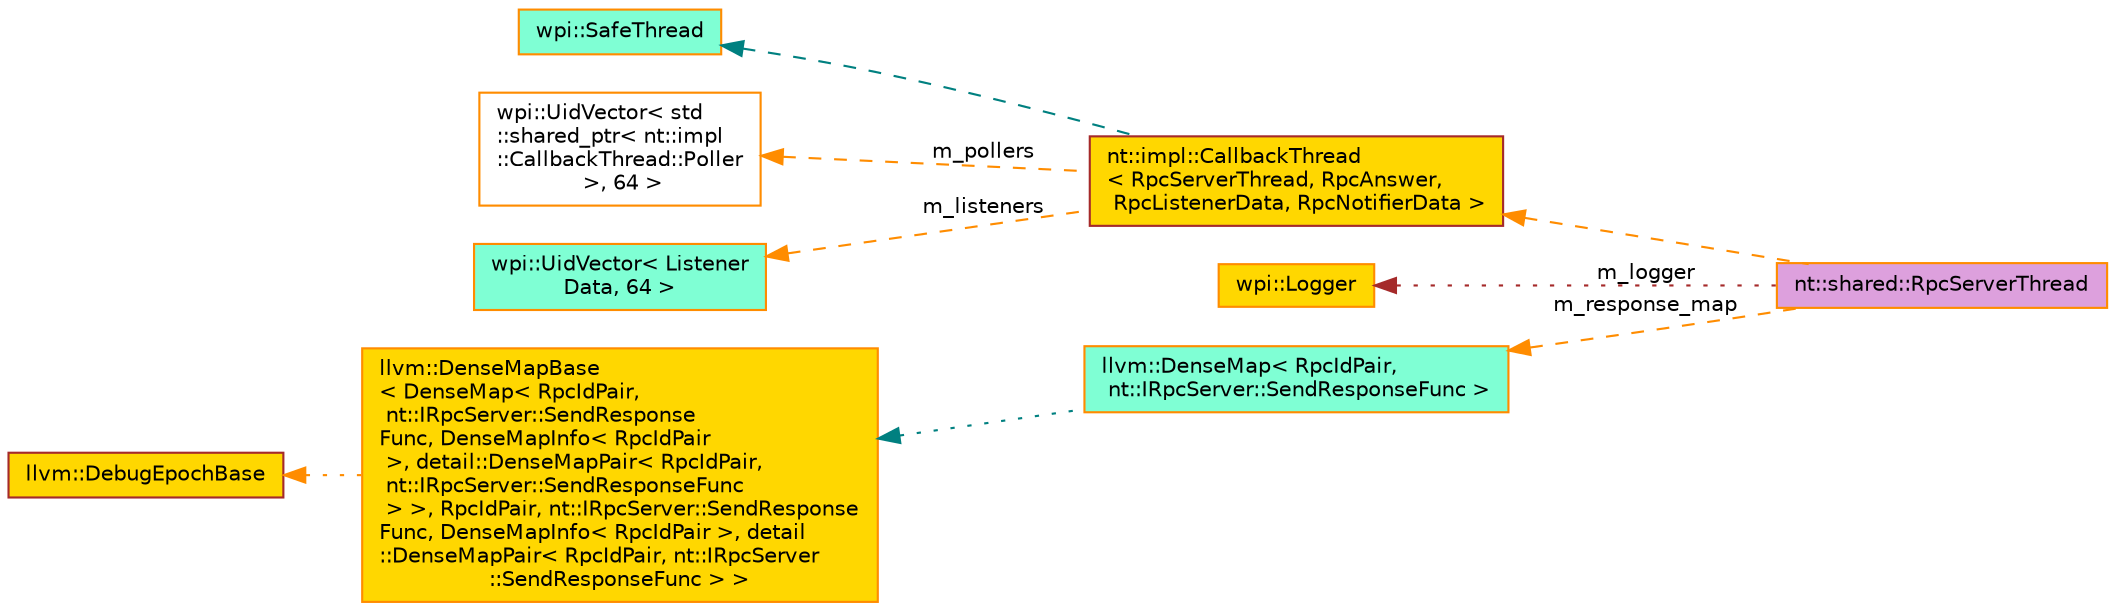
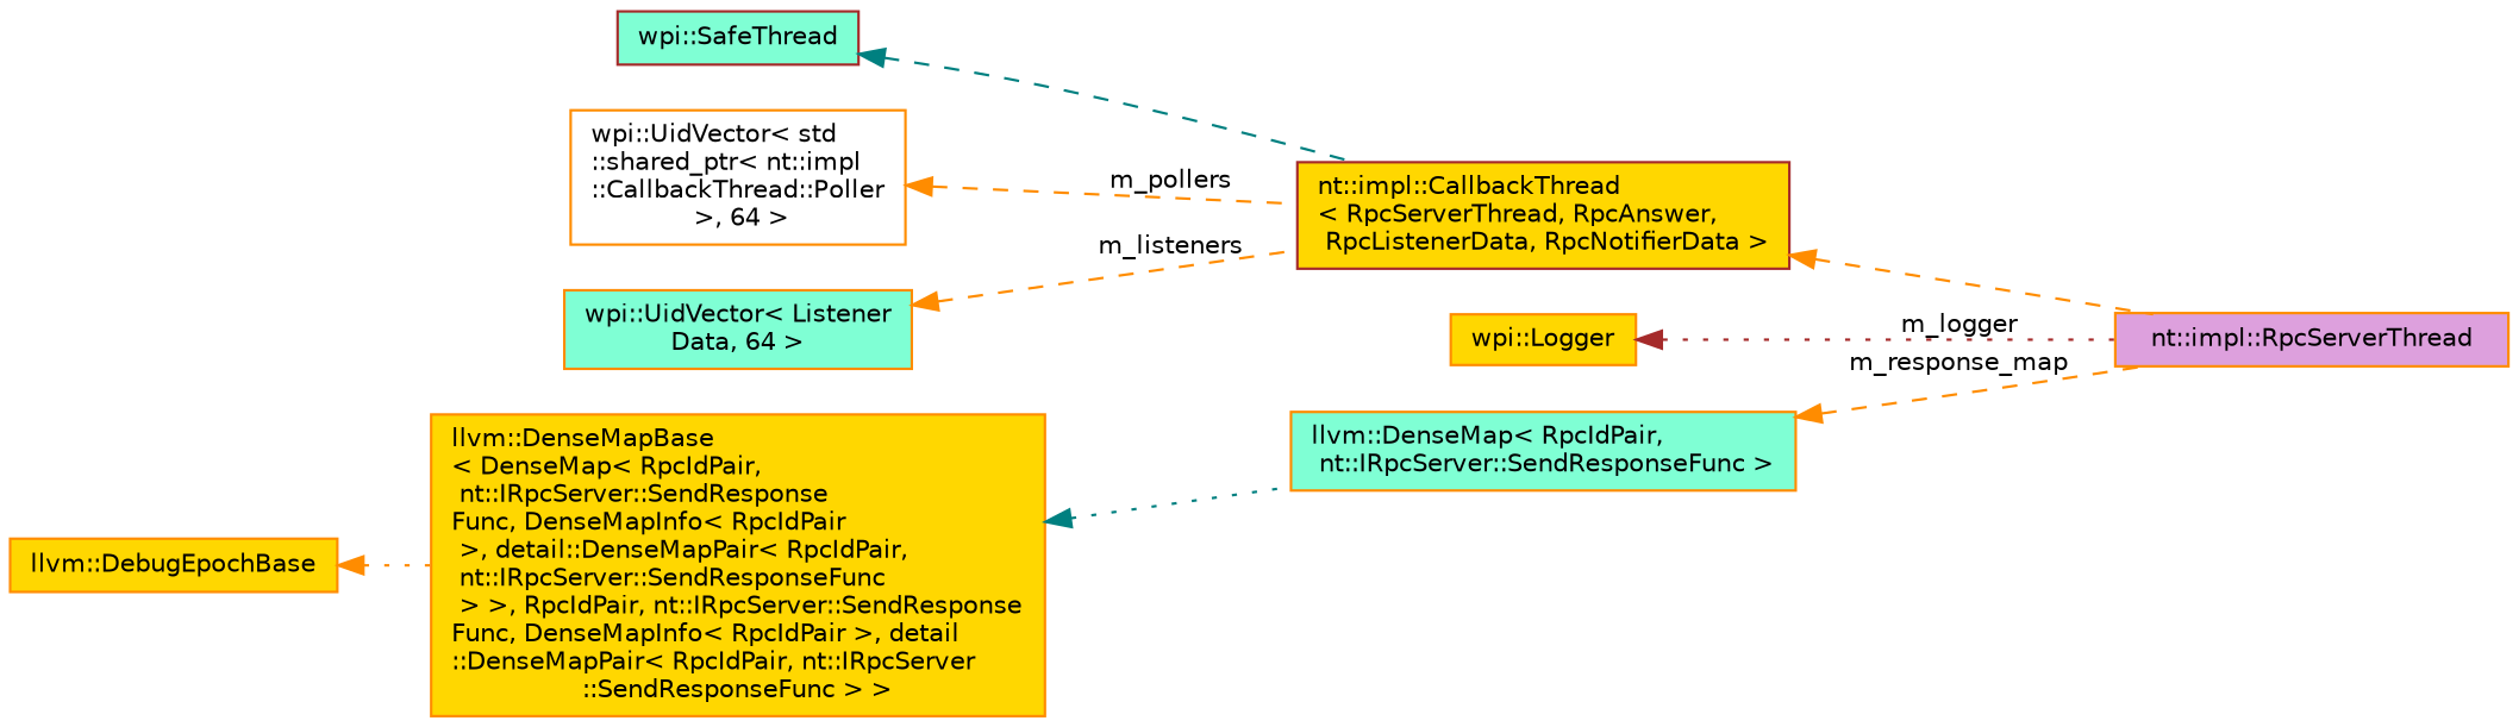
  digraph {
    rankdir=LR
    node [color=darkorange fillcolor=gold fontname=Helvetica fontsize=10 shape=record style=filled]
    edge [color=darkorange dir=back fontname=Helvetica fontsize=10 labelfontname=Helvetica labelfontsize=10 style=dashed]
-   n1 [fillcolor=plum fontcolor=black height=0.2 label="nt::shared::RpcServerThread" width=0.4]
+   n1 [fillcolor=plum fontcolor=black height=0.2 label="nt::impl::RpcServerThread" width=0.4]
    n2 [color=brown height=0.2 label="nt::impl::CallbackThread\l\< RpcServerThread, RpcAnswer,\l RpcListenerData, RpcNotifierData \>" width=0.4]
-   n3 [fillcolor=aquamarine height=0.2 label="wpi::SafeThread" width=0.4]
+   n3 [color=brown fillcolor=aquamarine height=0.2 label="wpi::SafeThread" width=0.4]
    n4 [fillcolor=white height=0.2 label="wpi::UidVector\< std\l::shared_ptr\< nt::impl\l::CallbackThread::Poller\l \>, 64 \>" width=0.4]
    n5 [fillcolor=aquamarine height=0.2 label="wpi::UidVector\< Listener\lData, 64 \>" width=0.4]
    n6 [height=0.2 label="wpi::Logger" width=0.4]
    n7 [fillcolor=aquamarine height=0.2 label="llvm::DenseMap\< RpcIdPair,\l nt::IRpcServer::SendResponseFunc \>" width=0.4]
    n8 [height=0.2 label="llvm::DenseMapBase\l\< DenseMap\< RpcIdPair,\l nt::IRpcServer::SendResponse\lFunc, DenseMapInfo\< RpcIdPair\l \>, detail::DenseMapPair\< RpcIdPair,\l nt::IRpcServer::SendResponseFunc\l \> \>, RpcIdPair, nt::IRpcServer::SendResponse\lFunc, DenseMapInfo\< RpcIdPair \>, detail\l::DenseMapPair\< RpcIdPair, nt::IRpcServer\l::SendResponseFunc \> \>" width=0.4]
-   n9 [color=brown height=0.2 label="llvm::DebugEpochBase" width=0.4]
+   n9 [height=0.2 label="llvm::DebugEpochBase" width=0.4]
    n2 -> n1
    n3 -> n2 [color=teal]
    n4 -> n2 [label=" m_pollers"]
    n5 -> n2 [label=" m_listeners"]
    n6 -> n1 [color=brown label=" m_logger" style=dotted]
    n7 -> n1 [label=" m_response_map"]
    n8 -> n7 [color=teal style=dotted]
    n9 -> n8 [style=dotted]
  }
